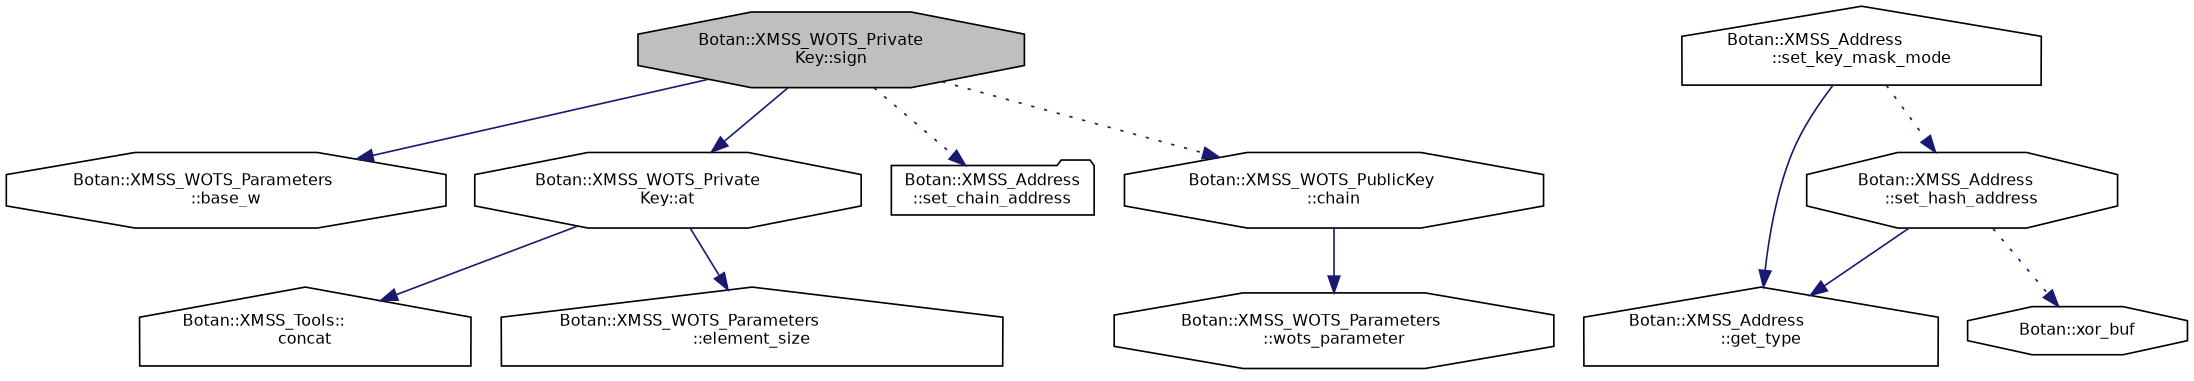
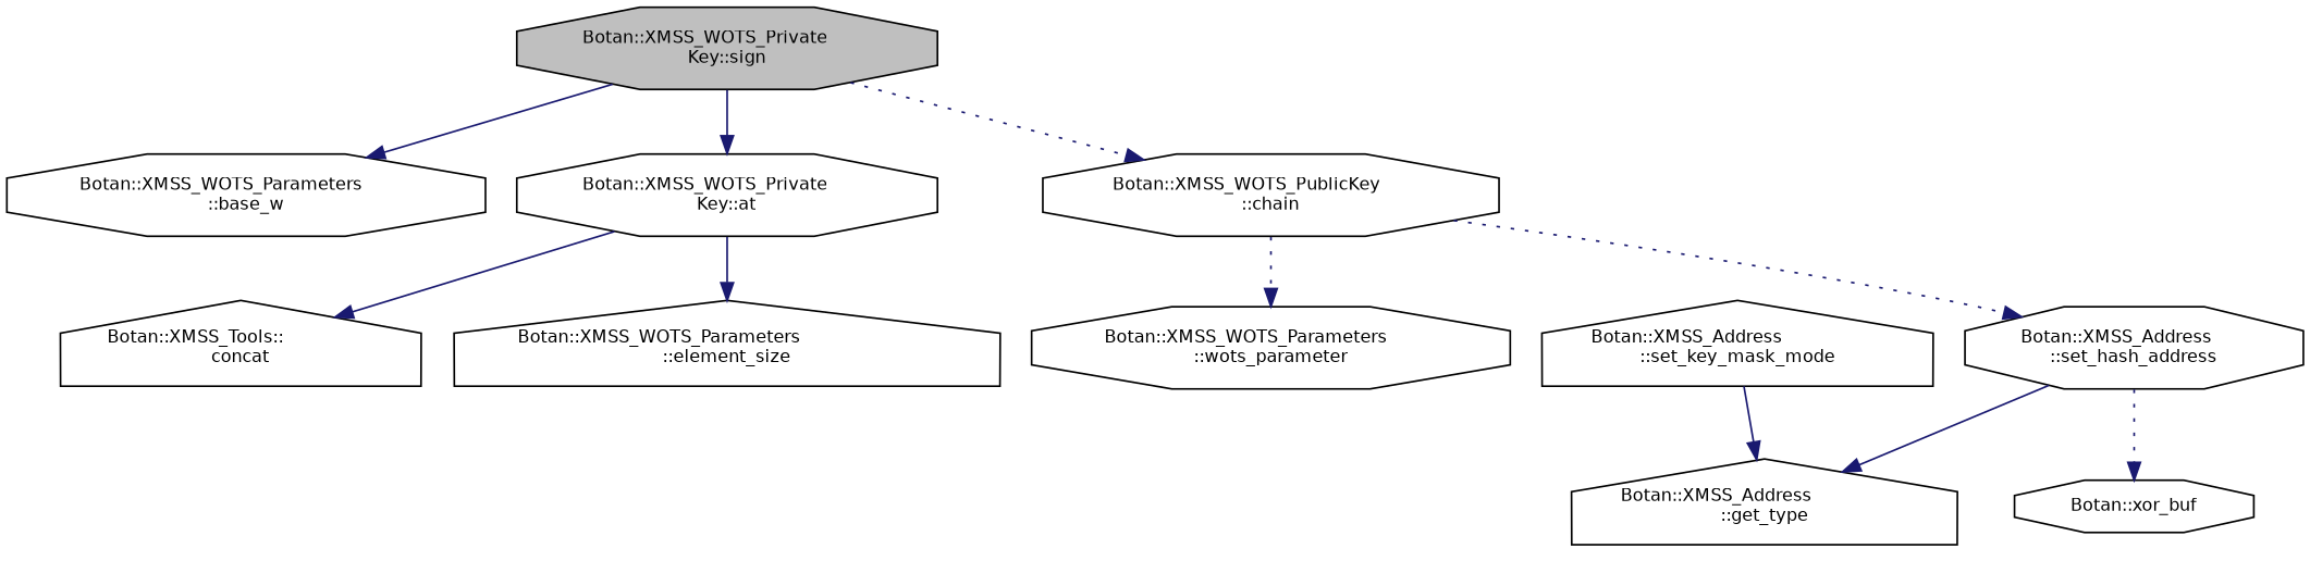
  digraph {
    rankdir=TB
    node [color=black fillcolor=white fontname=Helvetica fontsize=10 shape=octagon style=filled]
    edge [color=midnightblue fontname=Helvetica fontsize=10 labelfontname=Helvetica labelfontsize=10 style=solid]
    n1 [fillcolor=grey75 fontcolor=black height=0.2 label="Botan::XMSS_WOTS_Private\lKey::sign" width=0.4]
    n2 [height=0.2 label="Botan::XMSS_WOTS_Parameters\l::base_w" width=0.4]
    n3 [height=0.2 label="Botan::XMSS_WOTS_Private\lKey::at" width=0.4]
-   n4 [height=0.2 label="Botan::XMSS_Address\l::set_chain_address" shape=folder width=0.4]
    n5 [height=0.2 label="Botan::XMSS_WOTS_PublicKey\l::chain" width=0.4]
    n6 [height=0.2 label="Botan::XMSS_Tools::\lconcat" shape=house width=0.4]
    n7 [height=0.2 label="Botan::XMSS_WOTS_Parameters\l::element_size" shape=house width=0.4]
    n8 [height=0.2 label="Botan::XMSS_WOTS_Parameters\l::wots_parameter" width=0.4]
    n9 [height=0.2 label="Botan::XMSS_Address\l::set_hash_address" width=0.4]
    n10 [height=0.2 label="Botan::XMSS_Address\l::get_type" shape=house width=0.4]
    n11 [height=0.2 label="Botan::xor_buf" width=0.4]
    n12 [height=0.2 label="Botan::XMSS_Address\l::set_key_mask_mode" shape=house width=0.4]
    n1 -> n2
    n1 -> n3
-   n1 -> n4 [style=dotted]
    n1 -> n5 [style=dotted]
    n3 -> n6
    n3 -> n7
-   n5 -> n8
-   n12 -> n9 [style=dotted]
+   n5 -> n8 [style=dotted]
+   n5 -> n9 [style=dotted]
    n9 -> n10
    n9 -> n11 [style=dotted]
    n12 -> n10
  }
